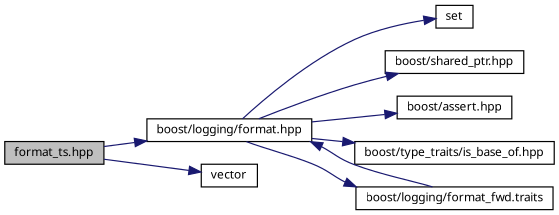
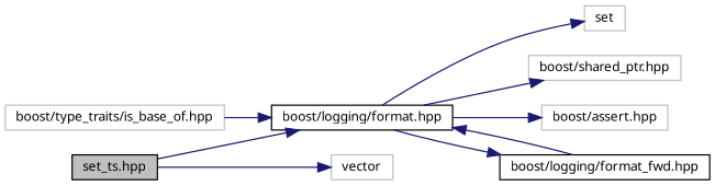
  digraph {
    rankdir=LR
    node [color=grey75 fillcolor=white fontname="FreeSans.ttf" fontsize=10 shape=record style=filled]
    edge [color=midnightblue fontname="FreeSans.ttf" fontsize=10 labelfontname="FreeSans.ttf" labelfontsize=10 style=solid]
-   n1 [color=black fillcolor=grey75 fontcolor=black height=0.2 label="format_ts.hpp" width=0.4]
+   n1 [color=black fillcolor=grey75 fontcolor=black height=0.2 label="set_ts.hpp" width=0.4]
    n2 [color=black height=0.2 label="boost/logging/format.hpp" width=0.4]
-   n3 [color=black height=0.2 label=vector width=0.4]
-   n4 [color=black height=0.2 label=set width=0.4]
-   n5 [color=black height=0.2 label="boost/shared_ptr.hpp" width=0.4]
-   n6 [color=black height=0.2 label="boost/assert.hpp" width=0.4]
-   n7 [color=black height=0.2 label="boost/type_traits/is_base_of.hpp" width=0.4]
-   n8 [color=black height=0.2 label="boost/logging/format_fwd.traits" width=0.4]
+   n3 [height=0.2 label=vector width=0.4]
+   n4 [height=0.2 label=set width=0.4]
+   n5 [height=0.2 label="boost/shared_ptr.hpp" width=0.4]
+   n6 [height=0.2 label="boost/assert.hpp" width=0.4]
+   n7 [height=0.2 label="boost/type_traits/is_base_of.hpp" width=0.4]
+   n8 [color=black height=0.2 label="boost/logging/format_fwd.hpp" width=0.4]
    n1 -> n2
    n1 -> n3
    n2 -> n4
    n2 -> n5
    n2 -> n6
-   n2 -> n7
+   n7 -> n2
    n2 -> n8
    n8 -> n2
  }
